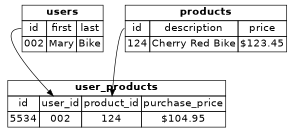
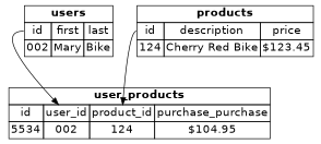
  digraph {
    fontname="DejaVu Sans"
    node [fontname="DejaVu Sans" fontsize=16 shape=none]
    edge [fontname="DejaVu Sans" tailport=f0]
    n1 [label=< <table border="0" cellborder="1" cellspacing="0">   <tr><td colspan="3"><b>users</b></td></tr>   <tr><td port="f0">id</td><td port="f1">first</td><td port="f2">last</td></tr>   <tr><td>002</td><td port="f1">Mary</td><td port="f2">Bike</td></tr>   </table>>]
-   n2 [label=< <table border="0" cellborder="1" cellspacing="0">   <tr><td colspan="5"><b>user_products</b></td></tr>   <tr><td>id</td><td port="f1">user_id</td><td port="f2">product_id</td><td>purchase_price</td></tr>   <tr><td>5534</td><td port="f1">002</td><td port="f2">124</td><td>$104.95</td></tr>   </table>>]
+   n2 [label=< <table border="0" cellborder="1" cellspacing="0">   <tr><td colspan="5"><b>user_products</b></td></tr>   <tr><td>id</td><td port="f1">user_id</td><td port="f2">product_id</td><td>purchase_purchase</td></tr>   <tr><td>5534</td><td port="f1">002</td><td port="f2">124</td><td>$104.95</td></tr>   </table>>]
    n3 [label=< <table border="0" cellborder="1" cellspacing="0">   <tr><td colspan="3"><b>products</b></td></tr>   <tr><td port="f0">id</td><td port="f1">description</td><td port="f2">price</td></tr>   <tr><td>124</td><td port="f1">Cherry Red Bike</td><td port="f2">$123.45</td></tr>   </table>>]
    n1 -> n2 [headport=f1]
    n3 -> n2 [headport=f2]
  }
